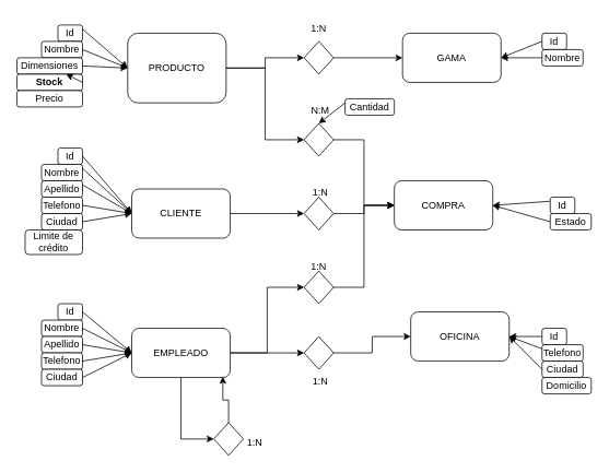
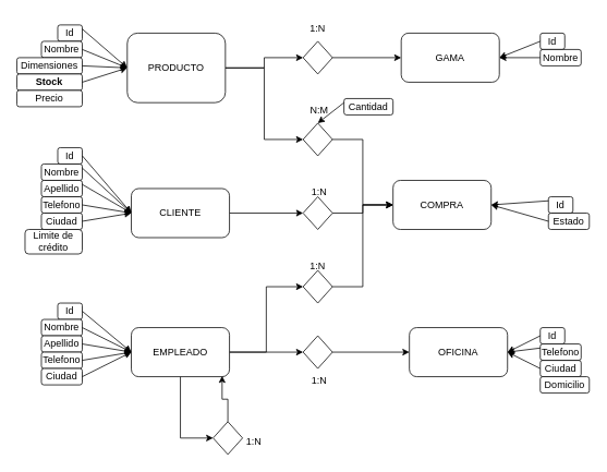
  <mxCell id="0" />
  <mxCell id="1" parent="0" />
  <mxCell id="2" style="edgeStyle=orthogonalEdgeStyle;rounded=0;orthogonalLoop=1;jettySize=auto;html=1;entryX=0;entryY=0.5;entryDx=0;entryDy=0;" edge="1" parent="1" source="4" target="38"><mxGeometry relative="1" as="geometry" /></mxCell>
  <mxCell id="3" style="edgeStyle=orthogonalEdgeStyle;rounded=0;orthogonalLoop=1;jettySize=auto;html=1;entryX=0;entryY=0.5;entryDx=0;entryDy=0;" edge="1" parent="1" source="4" target="42"><mxGeometry relative="1" as="geometry" /></mxCell>
  <mxCell id="4" value="PRODUCTO" style="rounded=1;whiteSpace=wrap;html=1;" vertex="1" parent="1"><mxGeometry x="155" y="40" width="120" height="85" as="geometry" /></mxCell>
  <mxCell id="5" value="Id" style="rounded=1;whiteSpace=wrap;html=1;" vertex="1" parent="1"><mxGeometry x="70" y="30" width="30" height="20" as="geometry" /></mxCell>
  <mxCell id="6" value="Nombre" style="rounded=1;whiteSpace=wrap;html=1;" vertex="1" parent="1"><mxGeometry x="50" y="50" width="50" height="20" as="geometry" /></mxCell>
  <mxCell id="7" value="Dimensiones" style="rounded=1;whiteSpace=wrap;html=1;" vertex="1" parent="1"><mxGeometry x="20" y="70" width="80" height="20" as="geometry" /></mxCell>
  <mxCell id="8" value="Stock" style="rounded=1;whiteSpace=wrap;html=1;fontStyle=1" vertex="1" parent="1"><mxGeometry x="20" y="90" width="80" height="20" as="geometry" /></mxCell>
  <mxCell id="9" value="GAMA" style="rounded=1;whiteSpace=wrap;html=1;" vertex="1" parent="1"><mxGeometry x="490" y="40" width="120" height="60" as="geometry" /></mxCell>
  <mxCell id="10" value="Id" style="rounded=1;whiteSpace=wrap;html=1;" vertex="1" parent="1"><mxGeometry x="660" y="40" width="30" height="20" as="geometry" /></mxCell>
  <mxCell id="11" value="Nombre" style="rounded=1;whiteSpace=wrap;html=1;" vertex="1" parent="1"><mxGeometry x="660" y="60" width="50" height="20" as="geometry" /></mxCell>
  <mxCell id="12" style="edgeStyle=orthogonalEdgeStyle;rounded=0;orthogonalLoop=1;jettySize=auto;html=1;" edge="1" parent="1" source="13" target="40"><mxGeometry relative="1" as="geometry" /></mxCell>
  <mxCell id="13" value="CLIENTE" style="rounded=1;whiteSpace=wrap;html=1;" vertex="1" parent="1"><mxGeometry x="160" y="230" width="120" height="60" as="geometry" /></mxCell>
  <mxCell id="14" value="COMPRA" style="rounded=1;whiteSpace=wrap;html=1;" vertex="1" parent="1"><mxGeometry x="480" y="220" width="120" height="60" as="geometry" /></mxCell>
  <mxCell id="15" style="edgeStyle=orthogonalEdgeStyle;rounded=0;orthogonalLoop=1;jettySize=auto;html=1;entryX=0;entryY=0.5;entryDx=0;entryDy=0;" edge="1" parent="1" source="18" target="44"><mxGeometry relative="1" as="geometry" /></mxCell>
  <mxCell id="16" style="edgeStyle=orthogonalEdgeStyle;rounded=0;orthogonalLoop=1;jettySize=auto;html=1;entryX=0;entryY=0.5;entryDx=0;entryDy=0;" edge="1" parent="1" source="18" target="46"><mxGeometry relative="1" as="geometry" /></mxCell>
  <mxCell id="17" style="edgeStyle=orthogonalEdgeStyle;rounded=0;orthogonalLoop=1;jettySize=auto;html=1;entryX=0;entryY=0.5;entryDx=0;entryDy=0;" edge="1" parent="1" source="18" target="48"><mxGeometry relative="1" as="geometry" /></mxCell>
  <mxCell id="18" value="EMPLEADO" style="rounded=1;whiteSpace=wrap;html=1;" vertex="1" parent="1"><mxGeometry x="160" y="400" width="120" height="60" as="geometry" /></mxCell>
  <mxCell id="19" value="Id" style="rounded=1;whiteSpace=wrap;html=1;" vertex="1" parent="1"><mxGeometry x="670" y="240" width="30" height="20" as="geometry" /></mxCell>
  <mxCell id="20" value="Estado" style="rounded=1;whiteSpace=wrap;html=1;" vertex="1" parent="1"><mxGeometry x="670" y="260" width="50" height="20" as="geometry" /></mxCell>
  <mxCell id="21" value="Id" style="rounded=1;whiteSpace=wrap;html=1;" vertex="1" parent="1"><mxGeometry x="70" y="370" width="30" height="20" as="geometry" /></mxCell>
  <mxCell id="22" value="Nombre" style="rounded=1;whiteSpace=wrap;html=1;" vertex="1" parent="1"><mxGeometry x="50" y="390" width="50" height="20" as="geometry" /></mxCell>
  <mxCell id="23" value="Apellido" style="rounded=1;whiteSpace=wrap;html=1;" vertex="1" parent="1"><mxGeometry x="50" y="410" width="50" height="20" as="geometry" /></mxCell>
  <mxCell id="24" value="Telefono" style="rounded=1;whiteSpace=wrap;html=1;" vertex="1" parent="1"><mxGeometry x="50" y="430" width="50" height="20" as="geometry" /></mxCell>
  <mxCell id="25" value="Ciudad" style="rounded=1;whiteSpace=wrap;html=1;" vertex="1" parent="1"><mxGeometry x="50" y="450" width="50" height="20" as="geometry" /></mxCell>
  <mxCell id="26" value="Id" style="rounded=1;whiteSpace=wrap;html=1;" vertex="1" parent="1"><mxGeometry x="70" y="180" width="30" height="20" as="geometry" /></mxCell>
  <mxCell id="27" value="Nombre" style="rounded=1;whiteSpace=wrap;html=1;" vertex="1" parent="1"><mxGeometry x="50" y="200" width="50" height="20" as="geometry" /></mxCell>
  <mxCell id="28" value="Apellido" style="rounded=1;whiteSpace=wrap;html=1;" vertex="1" parent="1"><mxGeometry x="50" y="220" width="50" height="20" as="geometry" /></mxCell>
  <mxCell id="29" value="Telefono" style="rounded=1;whiteSpace=wrap;html=1;" vertex="1" parent="1"><mxGeometry x="50" y="240" width="50" height="20" as="geometry" /></mxCell>
  <mxCell id="30" value="Ciudad" style="rounded=1;whiteSpace=wrap;html=1;" vertex="1" parent="1"><mxGeometry x="50" y="260" width="50" height="20" as="geometry" /></mxCell>
  <mxCell id="31" value="Limite de crédito" style="rounded=1;whiteSpace=wrap;html=1;" vertex="1" parent="1"><mxGeometry x="30" y="280" width="70" height="30" as="geometry" /></mxCell>
- <mxCell id="32" value="OFICINA" style="rounded=1;whiteSpace=wrap;html=1;" vertex="1" parent="1"><mxGeometry x="500" y="380" width="120" height="60" as="geometry" /></mxCell>
+ <mxCell id="32" value="OFICINA" style="rounded=1;whiteSpace=wrap;html=1;" vertex="1" parent="1"><mxGeometry x="500" y="400" width="120" height="60" as="geometry" /></mxCell>
  <mxCell id="33" value="Id" style="rounded=1;whiteSpace=wrap;html=1;" vertex="1" parent="1"><mxGeometry x="660" y="400" width="30" height="20" as="geometry" /></mxCell>
  <mxCell id="34" value="Ciudad" style="rounded=1;whiteSpace=wrap;html=1;" vertex="1" parent="1"><mxGeometry x="660" y="440" width="50" height="20" as="geometry" /></mxCell>
  <mxCell id="35" value="Telefono" style="rounded=1;whiteSpace=wrap;html=1;" vertex="1" parent="1"><mxGeometry x="660" y="420" width="50" height="20" as="geometry" /></mxCell>
  <mxCell id="36" value="Domicilio" style="rounded=1;whiteSpace=wrap;html=1;" vertex="1" parent="1"><mxGeometry x="660" y="460" width="60" height="20" as="geometry" /></mxCell>
  <mxCell id="37" style="edgeStyle=orthogonalEdgeStyle;rounded=0;orthogonalLoop=1;jettySize=auto;html=1;entryX=0;entryY=0.5;entryDx=0;entryDy=0;" edge="1" parent="1" source="38" target="9"><mxGeometry relative="1" as="geometry" /></mxCell>
  <mxCell id="38" value="" style="rhombus;whiteSpace=wrap;html=1;" vertex="1" parent="1"><mxGeometry x="370" y="50" width="36" height="40" as="geometry" /></mxCell>
  <mxCell id="39" style="edgeStyle=orthogonalEdgeStyle;rounded=0;orthogonalLoop=1;jettySize=auto;html=1;entryX=0;entryY=0.5;entryDx=0;entryDy=0;" edge="1" parent="1" source="40" target="14"><mxGeometry relative="1" as="geometry" /></mxCell>
  <mxCell id="40" value="" style="rhombus;whiteSpace=wrap;html=1;" vertex="1" parent="1"><mxGeometry x="370" y="240" width="36" height="40" as="geometry" /></mxCell>
  <mxCell id="41" style="edgeStyle=orthogonalEdgeStyle;rounded=0;orthogonalLoop=1;jettySize=auto;html=1;entryX=0;entryY=0.5;entryDx=0;entryDy=0;" edge="1" parent="1" source="42" target="14"><mxGeometry relative="1" as="geometry" /></mxCell>
  <mxCell id="42" value="" style="rhombus;whiteSpace=wrap;html=1;" vertex="1" parent="1"><mxGeometry x="370" y="150" width="36" height="40" as="geometry" /></mxCell>
  <mxCell id="43" style="edgeStyle=orthogonalEdgeStyle;rounded=0;orthogonalLoop=1;jettySize=auto;html=1;entryX=0;entryY=0.5;entryDx=0;entryDy=0;" edge="1" parent="1" source="44" target="14"><mxGeometry relative="1" as="geometry" /></mxCell>
  <mxCell id="44" value="" style="rhombus;whiteSpace=wrap;html=1;" vertex="1" parent="1"><mxGeometry x="370" y="330" width="36" height="40" as="geometry" /></mxCell>
  <mxCell id="45" style="edgeStyle=orthogonalEdgeStyle;rounded=0;orthogonalLoop=1;jettySize=auto;html=1;" edge="1" parent="1" source="46" target="32"><mxGeometry relative="1" as="geometry" /></mxCell>
  <mxCell id="46" value="" style="rhombus;whiteSpace=wrap;html=1;" vertex="1" parent="1"><mxGeometry x="370" y="410" width="36" height="40" as="geometry" /></mxCell>
  <mxCell id="47" style="edgeStyle=orthogonalEdgeStyle;rounded=0;orthogonalLoop=1;jettySize=auto;html=1;entryX=0.925;entryY=0.983;entryDx=0;entryDy=0;entryPerimeter=0;" edge="1" parent="1" source="48" target="18"><mxGeometry relative="1" as="geometry" /></mxCell>
  <mxCell id="48" value="" style="rhombus;whiteSpace=wrap;html=1;" vertex="1" parent="1"><mxGeometry x="260" y="515" width="36" height="40" as="geometry" /></mxCell>
  <mxCell id="49" value="" style="endArrow=classic;html=1;rounded=0;entryX=0;entryY=0.5;entryDx=0;entryDy=0;exitX=1;exitY=0.25;exitDx=0;exitDy=0;" edge="1" parent="1" source="5" target="4"><mxGeometry width="50" height="50" relative="1" as="geometry"><mxPoint x="110" y="40" as="sourcePoint" /><mxPoint x="470" y="160" as="targetPoint" /></mxGeometry></mxCell>
  <mxCell id="50" value="" style="endArrow=classic;html=1;rounded=0;entryX=0;entryY=0.5;entryDx=0;entryDy=0;exitX=1;exitY=0.5;exitDx=0;exitDy=0;" edge="1" parent="1" source="6" target="4"><mxGeometry width="50" height="50" relative="1" as="geometry"><mxPoint x="110" y="45" as="sourcePoint" /><mxPoint x="165" y="80" as="targetPoint" /></mxGeometry></mxCell>
  <mxCell id="51" value="" style="endArrow=classic;html=1;rounded=0;entryX=0;entryY=0.5;entryDx=0;entryDy=0;exitX=1;exitY=0.5;exitDx=0;exitDy=0;" edge="1" parent="1" source="7" target="4"><mxGeometry width="50" height="50" relative="1" as="geometry"><mxPoint x="110" y="70" as="sourcePoint" /><mxPoint x="165" y="80" as="targetPoint" /></mxGeometry></mxCell>
- <mxCell id="52" value="" style="endArrow=classic;html=1;rounded=0;exitX=1;exitY=0.5;exitDx=0;exitDy=0;" edge="1" parent="1" source="8" target="7"><mxGeometry width="50" height="50" relative="1" as="geometry"><mxPoint x="110" y="100" as="sourcePoint" /><mxPoint x="165" y="80" as="targetPoint" /></mxGeometry></mxCell>
+ <mxCell id="52" value="" style="endArrow=classic;html=1;rounded=0;entryX=0;entryY=0.5;entryDx=0;entryDy=0;exitX=1;exitY=0.5;exitDx=0;exitDy=0;" edge="1" parent="1" source="8" target="4"><mxGeometry width="50" height="50" relative="1" as="geometry"><mxPoint x="110" y="100" as="sourcePoint" /><mxPoint x="165" y="80" as="targetPoint" /></mxGeometry></mxCell>
  <mxCell id="53" value="" style="endArrow=classic;html=1;rounded=0;entryX=0;entryY=0.5;entryDx=0;entryDy=0;exitX=1;exitY=0.5;exitDx=0;exitDy=0;" edge="1" parent="1" source="26" target="13"><mxGeometry width="50" height="50" relative="1" as="geometry"><mxPoint x="110" y="110" as="sourcePoint" /><mxPoint x="165" y="80" as="targetPoint" /></mxGeometry></mxCell>
  <mxCell id="54" value="" style="endArrow=classic;html=1;rounded=0;exitX=1;exitY=0.25;exitDx=0;exitDy=0;entryX=0;entryY=0.5;entryDx=0;entryDy=0;" edge="1" parent="1" source="27" target="13"><mxGeometry width="50" height="50" relative="1" as="geometry"><mxPoint x="110" y="200" as="sourcePoint" /><mxPoint x="150" y="270" as="targetPoint" /></mxGeometry></mxCell>
  <mxCell id="55" value="" style="endArrow=classic;html=1;rounded=0;exitX=1;exitY=0.25;exitDx=0;exitDy=0;entryX=0;entryY=0.5;entryDx=0;entryDy=0;" edge="1" parent="1" source="28" target="13"><mxGeometry width="50" height="50" relative="1" as="geometry"><mxPoint x="110" y="215" as="sourcePoint" /><mxPoint x="150" y="260" as="targetPoint" /></mxGeometry></mxCell>
  <mxCell id="56" value="" style="endArrow=classic;html=1;rounded=0;exitX=1;exitY=0.5;exitDx=0;exitDy=0;entryX=0;entryY=0.5;entryDx=0;entryDy=0;" edge="1" parent="1" source="29" target="13"><mxGeometry width="50" height="50" relative="1" as="geometry"><mxPoint x="110" y="235" as="sourcePoint" /><mxPoint x="170" y="270" as="targetPoint" /></mxGeometry></mxCell>
  <mxCell id="57" value="" style="endArrow=classic;html=1;rounded=0;exitX=1;exitY=0.5;exitDx=0;exitDy=0;entryX=0;entryY=0.5;entryDx=0;entryDy=0;" edge="1" parent="1" source="30" target="13"><mxGeometry width="50" height="50" relative="1" as="geometry"><mxPoint x="110" y="260" as="sourcePoint" /><mxPoint x="170" y="270" as="targetPoint" /></mxGeometry></mxCell>
  <mxCell id="58" value="" style="endArrow=classic;html=1;rounded=0;exitX=1;exitY=0.5;exitDx=0;exitDy=0;entryX=0;entryY=0.5;entryDx=0;entryDy=0;" edge="1" parent="1" source="21" target="18"><mxGeometry width="50" height="50" relative="1" as="geometry"><mxPoint x="110" y="305" as="sourcePoint" /><mxPoint x="170" y="270" as="targetPoint" /></mxGeometry></mxCell>
  <mxCell id="59" value="" style="endArrow=classic;html=1;rounded=0;exitX=1;exitY=0.5;exitDx=0;exitDy=0;entryX=0;entryY=0.5;entryDx=0;entryDy=0;" edge="1" parent="1" source="22" target="18"><mxGeometry width="50" height="50" relative="1" as="geometry"><mxPoint x="110" y="390" as="sourcePoint" /><mxPoint x="170" y="430" as="targetPoint" /></mxGeometry></mxCell>
  <mxCell id="60" value="" style="endArrow=classic;html=1;rounded=0;exitX=1;exitY=0.5;exitDx=0;exitDy=0;entryX=0;entryY=0.5;entryDx=0;entryDy=0;" edge="1" parent="1" source="23" target="18"><mxGeometry width="50" height="50" relative="1" as="geometry"><mxPoint x="110" y="410" as="sourcePoint" /><mxPoint x="170" y="430" as="targetPoint" /></mxGeometry></mxCell>
  <mxCell id="61" value="" style="endArrow=classic;html=1;rounded=0;exitX=1;exitY=0.5;exitDx=0;exitDy=0;entryX=0;entryY=0.5;entryDx=0;entryDy=0;" edge="1" parent="1" source="24" target="18"><mxGeometry width="50" height="50" relative="1" as="geometry"><mxPoint x="110" y="430" as="sourcePoint" /><mxPoint x="170" y="430" as="targetPoint" /></mxGeometry></mxCell>
  <mxCell id="62" value="" style="endArrow=classic;html=1;rounded=0;exitX=1;exitY=0.5;exitDx=0;exitDy=0;entryX=0;entryY=0.5;entryDx=0;entryDy=0;" edge="1" parent="1" source="25" target="18"><mxGeometry width="50" height="50" relative="1" as="geometry"><mxPoint x="110" y="450" as="sourcePoint" /><mxPoint x="170" y="430" as="targetPoint" /></mxGeometry></mxCell>
  <mxCell id="63" value="" style="endArrow=classic;html=1;rounded=0;exitX=0;exitY=0.5;exitDx=0;exitDy=0;entryX=1;entryY=0.5;entryDx=0;entryDy=0;" edge="1" parent="1" source="33" target="32"><mxGeometry width="50" height="50" relative="1" as="geometry"><mxPoint x="110" y="470" as="sourcePoint" /><mxPoint x="170" y="430" as="targetPoint" /></mxGeometry></mxCell>
  <mxCell id="64" value="" style="endArrow=classic;html=1;rounded=0;exitX=0;exitY=0.25;exitDx=0;exitDy=0;entryX=1;entryY=0.5;entryDx=0;entryDy=0;" edge="1" parent="1" source="35" target="32"><mxGeometry width="50" height="50" relative="1" as="geometry"><mxPoint x="670" y="420" as="sourcePoint" /><mxPoint x="630" y="440" as="targetPoint" /></mxGeometry></mxCell>
  <mxCell id="65" value="" style="endArrow=classic;html=1;rounded=0;exitX=0;exitY=0.5;exitDx=0;exitDy=0;entryX=1;entryY=0.5;entryDx=0;entryDy=0;" edge="1" parent="1" source="34" target="32"><mxGeometry width="50" height="50" relative="1" as="geometry"><mxPoint x="670" y="435" as="sourcePoint" /><mxPoint x="630" y="440" as="targetPoint" /></mxGeometry></mxCell>
  <mxCell id="66" value="" style="endArrow=classic;html=1;rounded=0;exitX=0;exitY=0.25;exitDx=0;exitDy=0;entryX=1;entryY=0.5;entryDx=0;entryDy=0;" edge="1" parent="1" source="19" target="14"><mxGeometry width="50" height="50" relative="1" as="geometry"><mxPoint x="670" y="480" as="sourcePoint" /><mxPoint x="630" y="440" as="targetPoint" /></mxGeometry></mxCell>
  <mxCell id="67" value="" style="endArrow=classic;html=1;rounded=0;exitX=0;exitY=0.5;exitDx=0;exitDy=0;entryX=1;entryY=0.5;entryDx=0;entryDy=0;" edge="1" parent="1" source="20" target="14"><mxGeometry width="50" height="50" relative="1" as="geometry"><mxPoint x="680" y="255" as="sourcePoint" /><mxPoint x="620" y="270" as="targetPoint" /></mxGeometry></mxCell>
  <mxCell id="68" value="" style="endArrow=classic;html=1;rounded=0;exitX=0;exitY=0.5;exitDx=0;exitDy=0;entryX=1;entryY=0.5;entryDx=0;entryDy=0;" edge="1" parent="1" source="10" target="9"><mxGeometry width="50" height="50" relative="1" as="geometry"><mxPoint x="680" y="280" as="sourcePoint" /><mxPoint x="620" y="270" as="targetPoint" /></mxGeometry></mxCell>
  <mxCell id="69" value="" style="endArrow=classic;html=1;rounded=0;exitX=0;exitY=0.5;exitDx=0;exitDy=0;entryX=1;entryY=0.5;entryDx=0;entryDy=0;" edge="1" parent="1" source="11" target="9"><mxGeometry width="50" height="50" relative="1" as="geometry"><mxPoint x="670" y="60" as="sourcePoint" /><mxPoint x="620" y="90" as="targetPoint" /></mxGeometry></mxCell>
  <mxCell id="70" value="Precio" style="rounded=1;whiteSpace=wrap;html=1;" vertex="1" parent="1"><mxGeometry x="20" y="110" width="80" height="20" as="geometry" /></mxCell>
  <mxCell id="71" value="Cantidad" style="rounded=1;whiteSpace=wrap;html=1;" vertex="1" parent="1"><mxGeometry x="420" y="120" width="60" height="20" as="geometry" /></mxCell>
  <mxCell id="72" value="" style="endArrow=classic;html=1;rounded=0;exitX=0;exitY=0.25;exitDx=0;exitDy=0;entryX=0.5;entryY=0;entryDx=0;entryDy=0;" edge="1" parent="1" source="71" target="42"><mxGeometry width="50" height="50" relative="1" as="geometry"><mxPoint x="680" y="280" as="sourcePoint" /><mxPoint x="620" y="270" as="targetPoint" /></mxGeometry></mxCell>
  <mxCell id="73" value="1:N" style="text;html=1;strokeColor=none;fillColor=none;align=center;verticalAlign=middle;whiteSpace=wrap;rounded=0;" vertex="1" parent="1"><mxGeometry x="358" y="20" width="60" height="30" as="geometry" /></mxCell>
  <mxCell id="74" value="1:N" style="text;html=1;strokeColor=none;fillColor=none;align=center;verticalAlign=middle;whiteSpace=wrap;rounded=0;" vertex="1" parent="1"><mxGeometry x="280" y="525" width="60" height="30" as="geometry" /></mxCell>
  <mxCell id="75" value="1:N" style="text;html=1;strokeColor=none;fillColor=none;align=center;verticalAlign=middle;whiteSpace=wrap;rounded=0;" vertex="1" parent="1"><mxGeometry x="360" y="450" width="60" height="30" as="geometry" /></mxCell>
  <mxCell id="76" value="N:M" style="text;html=1;strokeColor=none;fillColor=none;align=center;verticalAlign=middle;whiteSpace=wrap;rounded=0;" vertex="1" parent="1"><mxGeometry x="360" y="120" width="60" height="30" as="geometry" /></mxCell>
  <mxCell id="77" value="1:N" style="text;html=1;strokeColor=none;fillColor=none;align=center;verticalAlign=middle;whiteSpace=wrap;rounded=0;" vertex="1" parent="1"><mxGeometry x="360" y="220" width="60" height="30" as="geometry" /></mxCell>
  <mxCell id="78" value="1:N" style="text;html=1;strokeColor=none;fillColor=none;align=center;verticalAlign=middle;whiteSpace=wrap;rounded=0;" vertex="1" parent="1"><mxGeometry x="358" y="310" width="60" height="30" as="geometry" /></mxCell>
